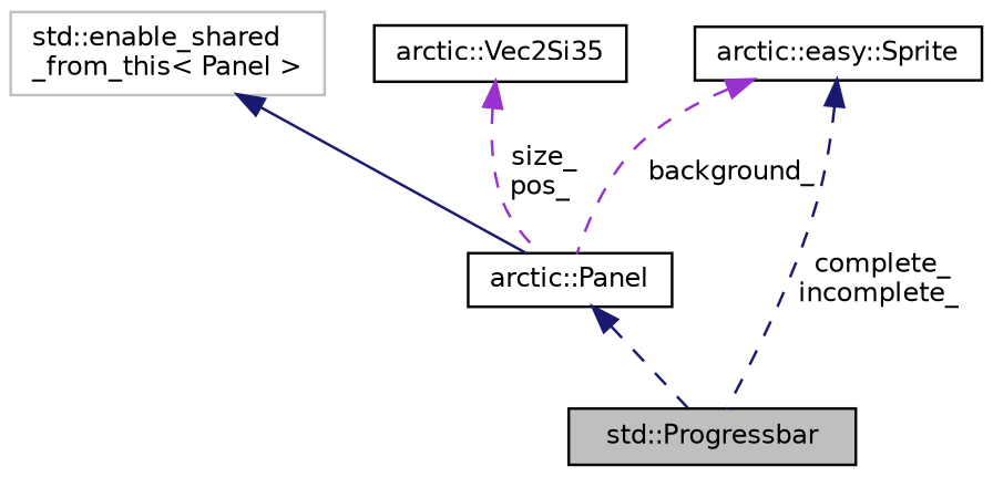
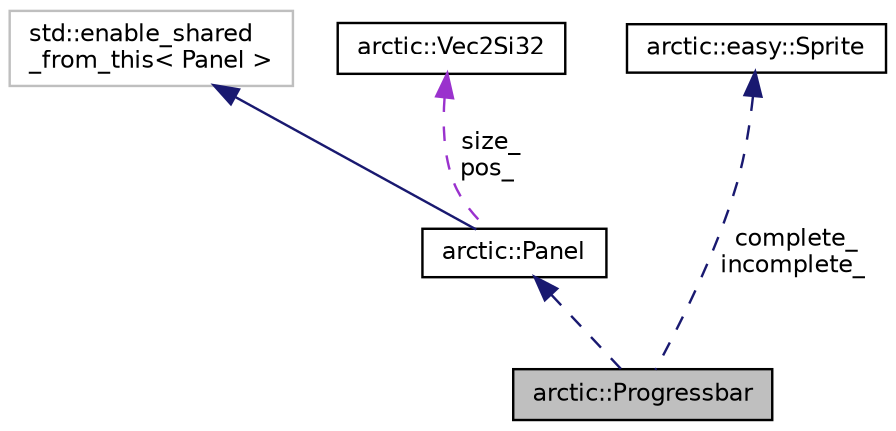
  digraph {
    node [color=black fillcolor=white fontname=Helvetica fontsize=10 shape=record style=filled]
    edge [color=midnightblue dir=back fontname=Helvetica fontsize=10 labelfontname=Helvetica labelfontsize=10 style=dashed]
-   n1 [fillcolor=grey75 fontcolor=black height=0.2 label="std::Progressbar" width=0.4]
+   n1 [fillcolor=grey75 fontcolor=black height=0.2 label="arctic::Progressbar" width=0.4]
    n2 [height=0.2 label="arctic::Panel" width=0.4]
    n3 [color=grey75 height=0.2 label="std::enable_shared\l_from_this\< Panel \>" width=0.4]
-   n4 [height=0.2 label="arctic::Vec2Si35" width=0.4]
+   n4 [height=0.2 label="arctic::Vec2Si32" width=0.4]
    n5 [height=0.2 label="arctic::easy::Sprite" width=0.4]
    n2 -> n1
    n3 -> n2 [style=solid]
    n4 -> n2 [color=darkorchid3 label=" size_\npos_"]
    n5 -> n1 [label=" complete_\nincomplete_"]
-   n5 -> n2 [color=darkorchid3 label=" background_"]
  }
